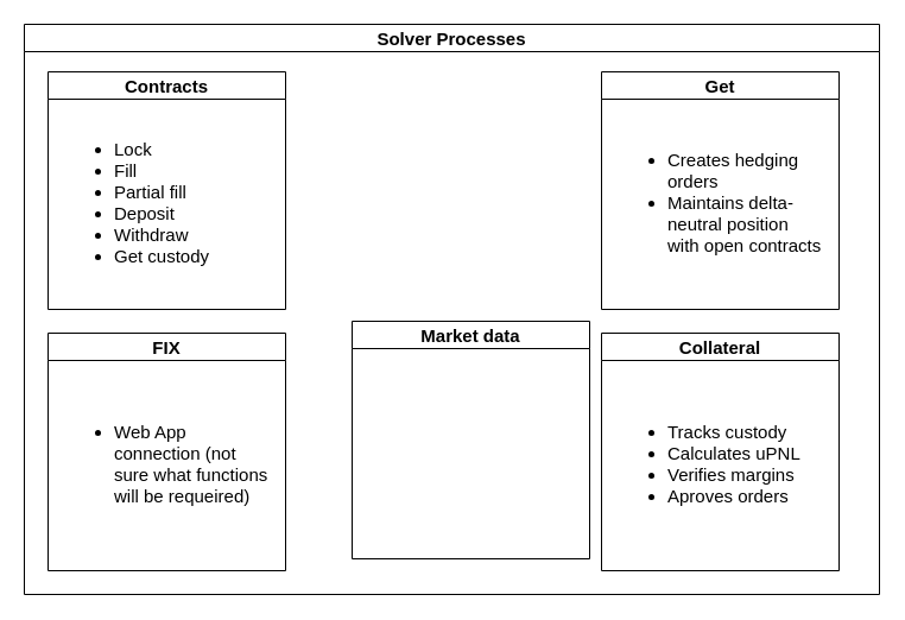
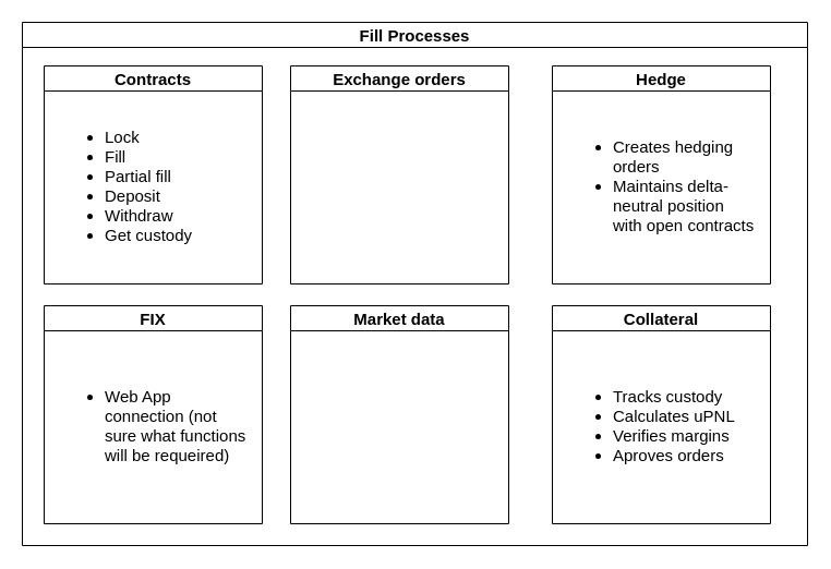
  <mxCell id="0" />
  <mxCell id="1" parent="0" />
- <mxCell id="2" value="Solver Processes" style="swimlane;whiteSpace=wrap;html=1;fontSize=15;" parent="1" vertex="1"><mxGeometry x="20" y="20" width="720" height="480" as="geometry" /></mxCell>
+ <mxCell id="2" value="Fill Processes" style="swimlane;whiteSpace=wrap;html=1;fontSize=15;" parent="1" vertex="1"><mxGeometry x="20" y="20" width="720" height="480" as="geometry" /></mxCell>
  <mxCell id="3" value="Contracts" style="swimlane;whiteSpace=wrap;html=1;fontSize=15;" parent="2" vertex="1"><mxGeometry x="20" y="40" width="200" height="200" as="geometry" /></mxCell>
  <mxCell id="4" value="&lt;div&gt;&lt;ul&gt;&lt;li&gt;Lock&lt;/li&gt;&lt;li&gt;Fill&lt;/li&gt;&lt;li&gt;Partial fill&lt;/li&gt;&lt;li&gt;Deposit&lt;/li&gt;&lt;li&gt;Withdraw&lt;/li&gt;&lt;li&gt;Get custody&lt;/li&gt;&lt;/ul&gt;&lt;/div&gt;" style="text;strokeColor=none;fillColor=none;align=left;verticalAlign=middle;spacingLeft=4;spacingRight=4;overflow=hidden;points=[[0,0.5],[1,0.5]];portConstraint=eastwest;rotatable=0;whiteSpace=wrap;html=1;fontSize=15;" parent="3" vertex="1"><mxGeometry x="10" y="20" width="180" height="180" as="geometry" /></mxCell>
- <mxCell id="6" value="Market data" style="swimlane;whiteSpace=wrap;html=1;fontSize=15;fillColor=none;startSize=23;" parent="2" vertex="1"><mxGeometry x="276" y="250" width="200" height="200" as="geometry" /></mxCell>
+ <mxCell id="5" value="Exchange orders" style="swimlane;whiteSpace=wrap;html=1;fontSize=15;fillColor=none;" parent="2" vertex="1"><mxGeometry x="246" y="40" width="200" height="200" as="geometry" /></mxCell>
+ <mxCell id="6" value="Market data" style="swimlane;whiteSpace=wrap;html=1;fontSize=15;fillColor=none;startSize=23;" parent="2" vertex="1"><mxGeometry x="246" y="260" width="200" height="200" as="geometry" /></mxCell>
  <mxCell id="7" value="FIX" style="swimlane;whiteSpace=wrap;html=1;fontSize=15;fillColor=none;startSize=23;" parent="2" vertex="1"><mxGeometry x="20" y="260" width="200" height="200" as="geometry" /></mxCell>
  <mxCell id="8" value="&lt;ul&gt;&lt;li&gt;Web App connection (not sure what functions will be requeired)&lt;/li&gt;&lt;/ul&gt;" style="text;strokeColor=none;fillColor=none;align=left;verticalAlign=middle;spacingLeft=4;spacingRight=4;overflow=hidden;points=[[0,0.5],[1,0.5]];portConstraint=eastwest;rotatable=0;whiteSpace=wrap;html=1;fontSize=15;" parent="7" vertex="1"><mxGeometry x="10" y="30" width="180" height="160" as="geometry" /></mxCell>
- <mxCell id="9" value="Get" style="swimlane;whiteSpace=wrap;html=1;fontSize=15;fillColor=none;" parent="2" vertex="1"><mxGeometry x="486" y="40" width="200" height="200" as="geometry" /></mxCell>
+ <mxCell id="9" value="Hedge" style="swimlane;whiteSpace=wrap;html=1;fontSize=15;fillColor=none;" parent="2" vertex="1"><mxGeometry x="486" y="40" width="200" height="200" as="geometry" /></mxCell>
  <mxCell id="10" value="&lt;ul&gt;&lt;li&gt;Creates hedging orders&lt;/li&gt;&lt;li&gt;Maintains delta-neutral position with open contracts&lt;/li&gt;&lt;/ul&gt;" style="text;strokeColor=none;fillColor=none;align=left;verticalAlign=middle;spacingLeft=4;spacingRight=4;overflow=hidden;points=[[0,0.5],[1,0.5]];portConstraint=eastwest;rotatable=0;whiteSpace=wrap;html=1;fontSize=15;" parent="9" vertex="1"><mxGeometry x="10" y="30" width="180" height="160" as="geometry" /></mxCell>
  <mxCell id="11" value="Collateral" style="swimlane;whiteSpace=wrap;html=1;fontSize=15;fillColor=none;" parent="2" vertex="1"><mxGeometry x="486" y="260" width="200" height="200" as="geometry" /></mxCell>
  <mxCell id="12" value="&lt;ul&gt;&lt;li&gt;Tracks custody&lt;/li&gt;&lt;li&gt;Calculates uPNL&lt;/li&gt;&lt;li&gt;Verifies margins&lt;/li&gt;&lt;li&gt;Aproves orders&lt;/li&gt;&lt;/ul&gt;" style="text;strokeColor=none;fillColor=none;align=left;verticalAlign=middle;spacingLeft=4;spacingRight=4;overflow=hidden;points=[[0,0.5],[1,0.5]];portConstraint=eastwest;rotatable=0;whiteSpace=wrap;html=1;fontSize=15;" parent="11" vertex="1"><mxGeometry x="10" y="30" width="180" height="160" as="geometry" /></mxCell>
